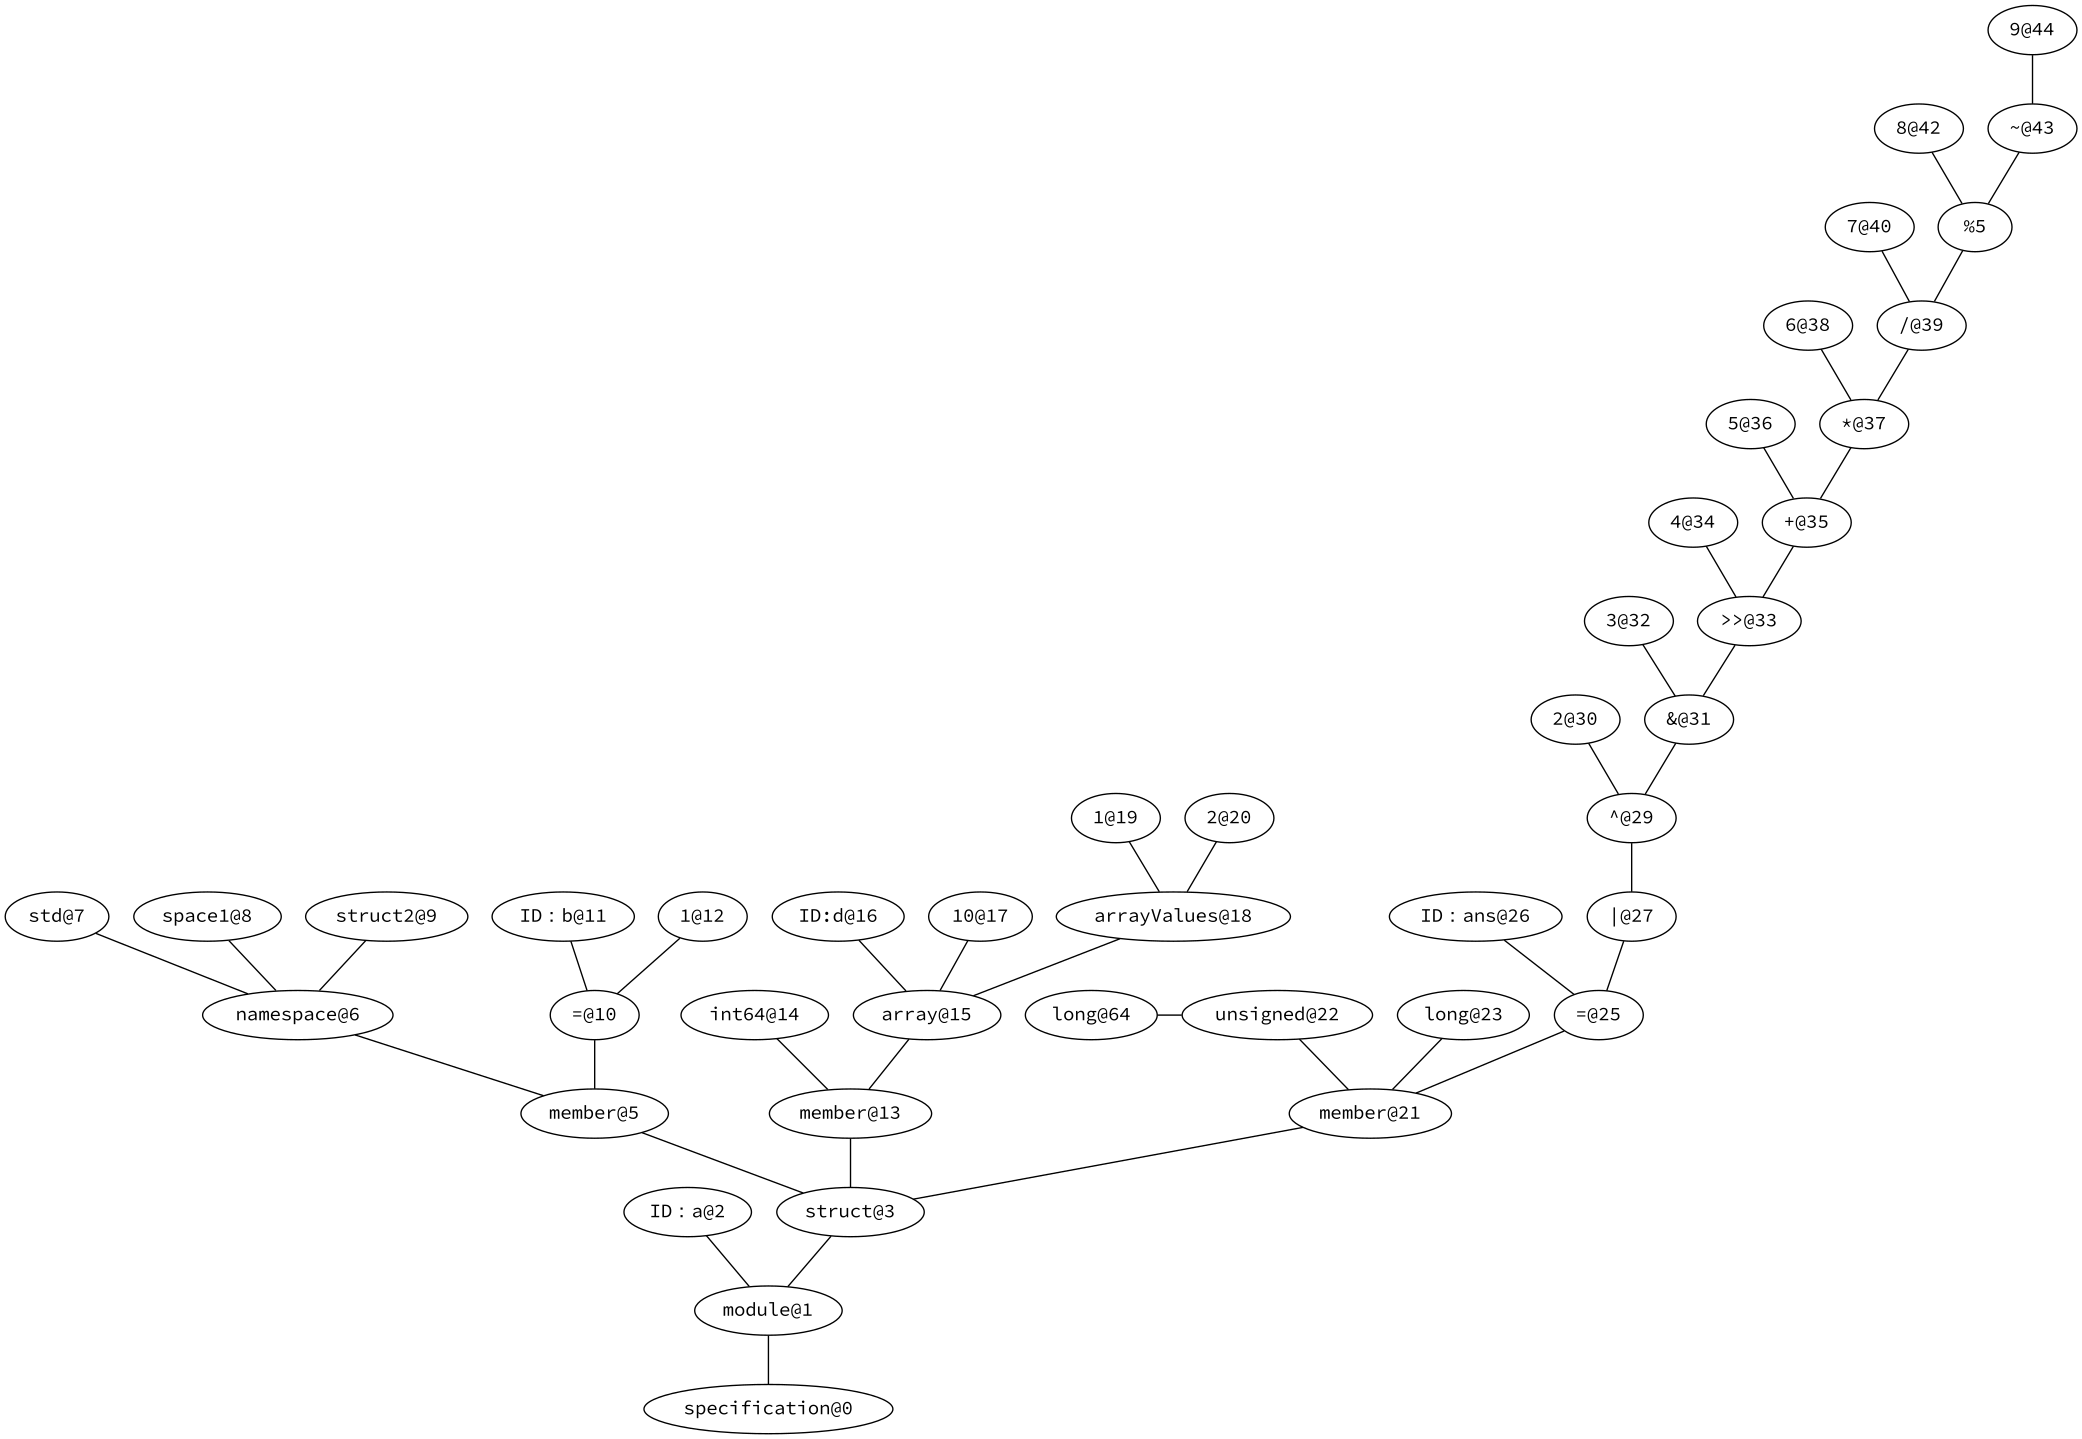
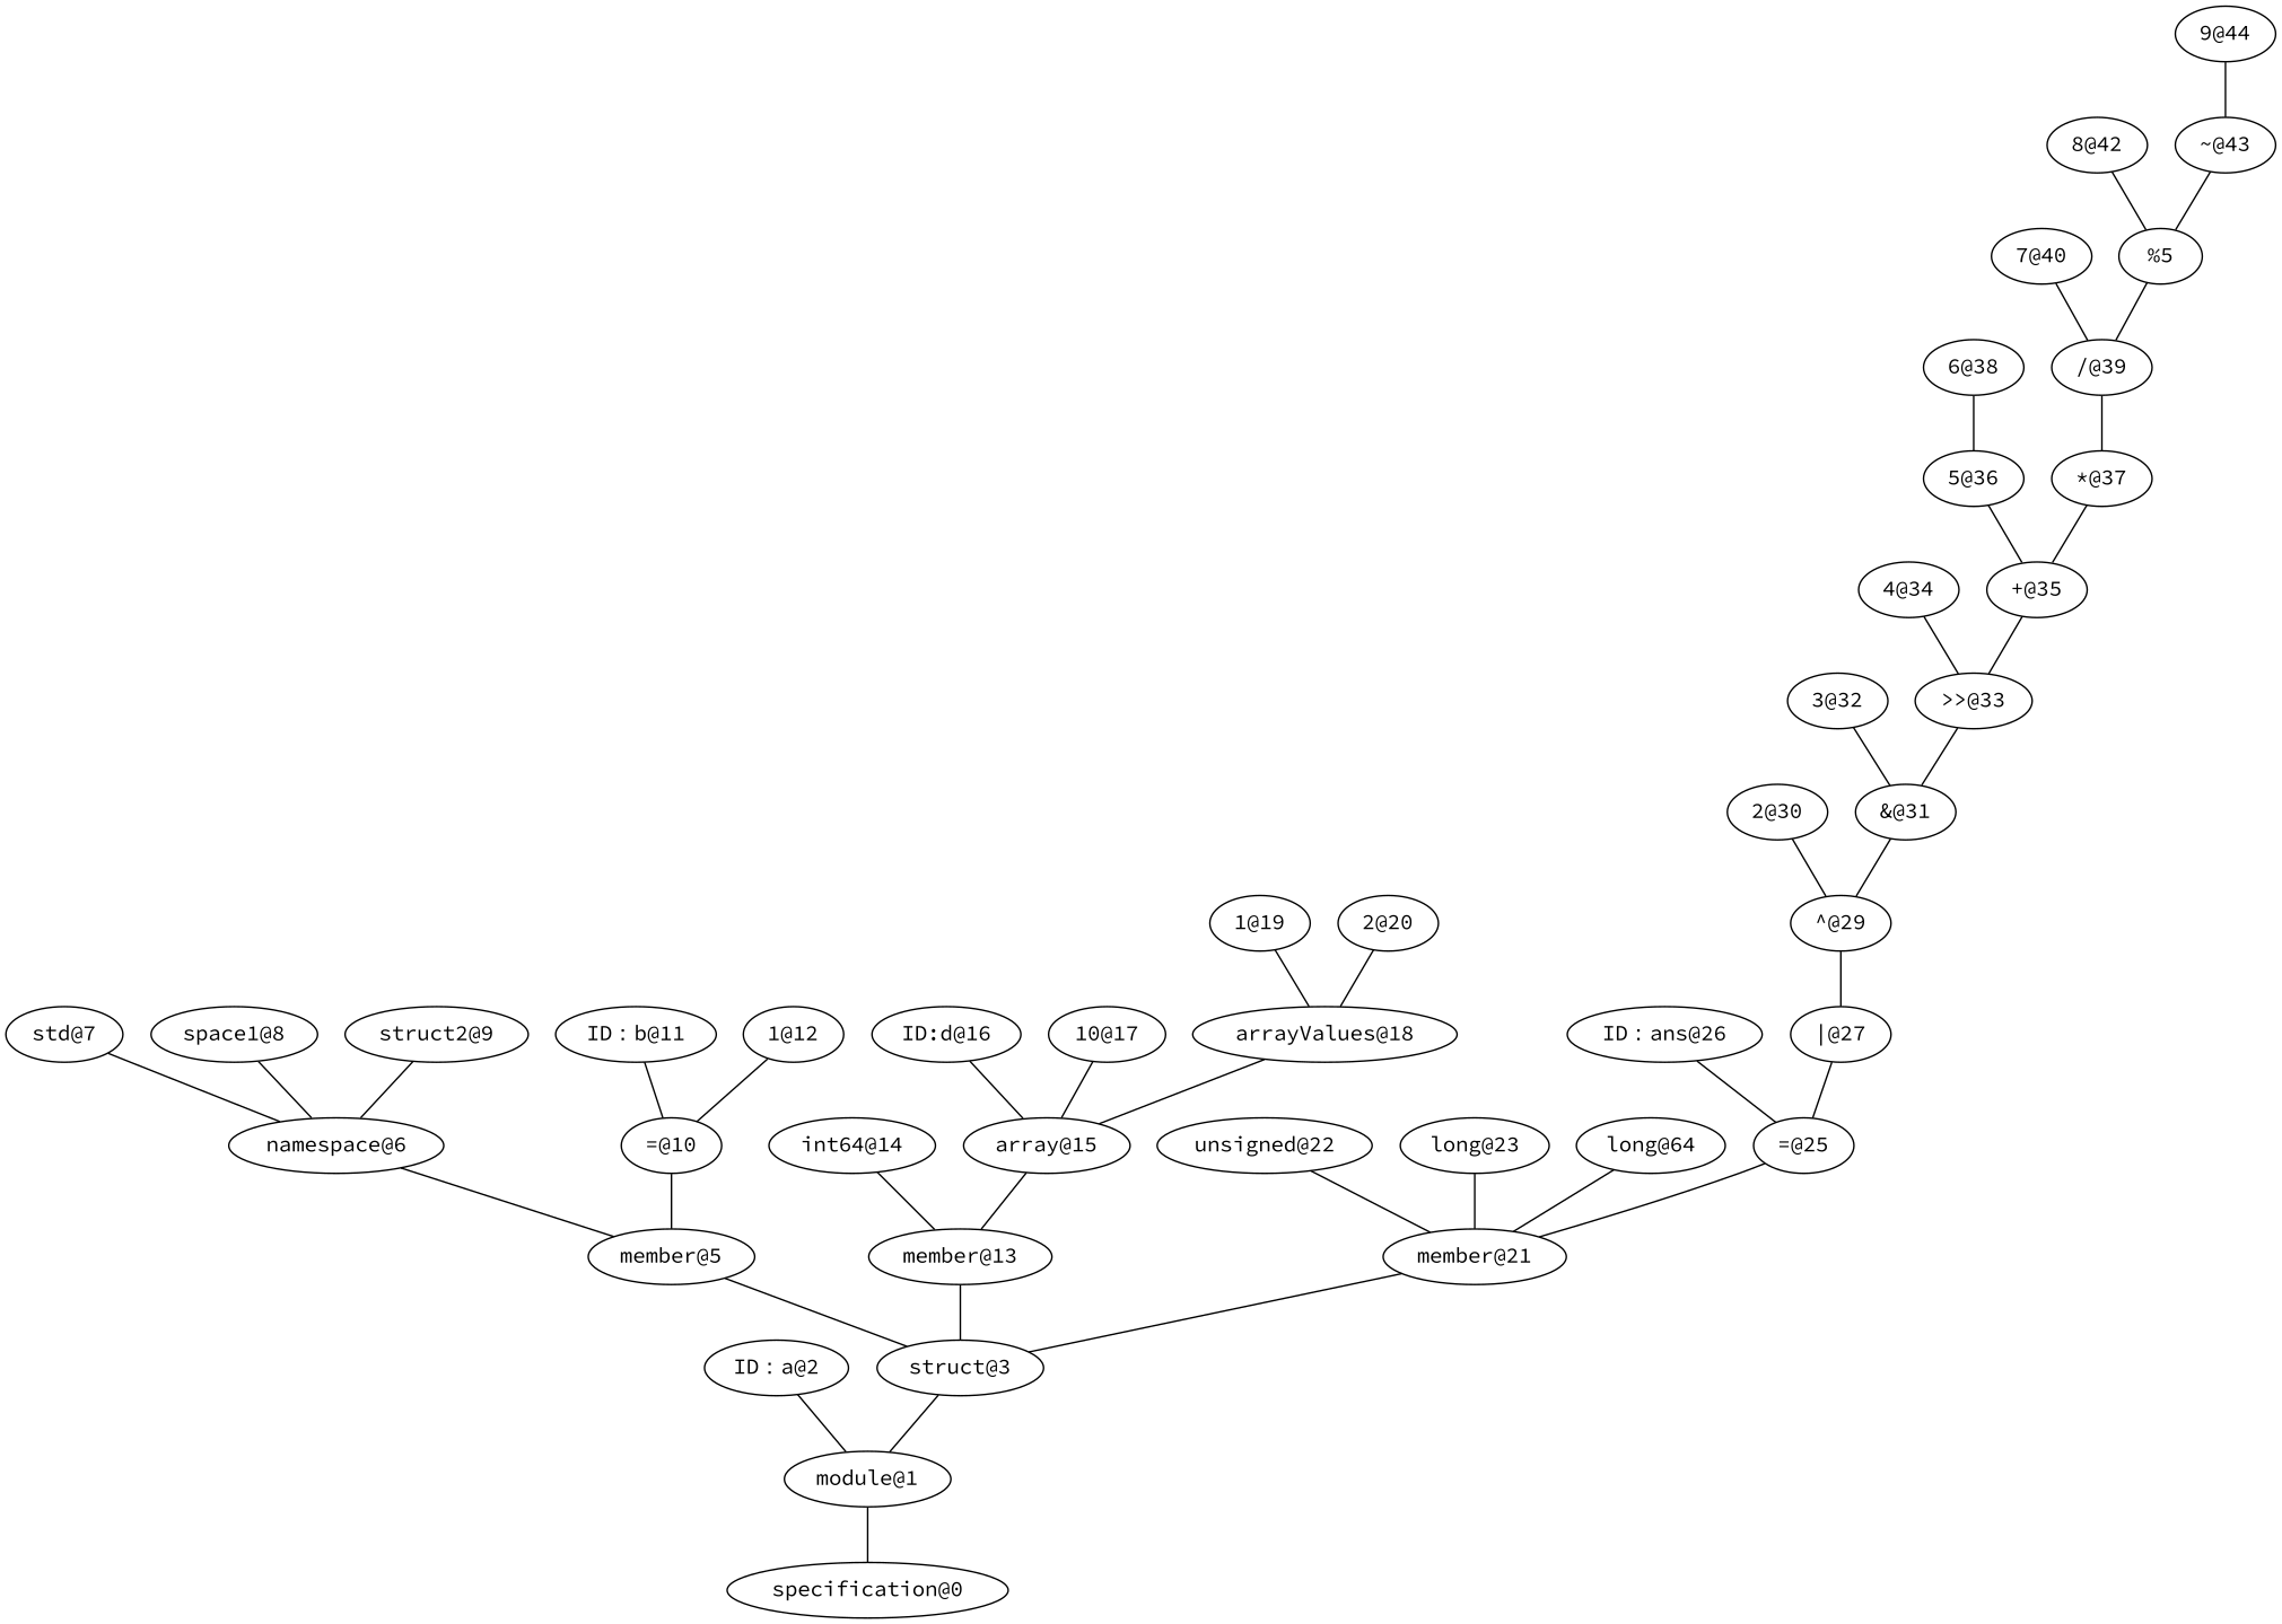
  graph {
    fontname="Source Code Pro"
    node [fontname="Source Code Pro"]
    edge [fontname="Source Code Pro"]
    "specification@0"
    "module@1"
    "ID：a@2"
    "struct@3"
    "member@5"
    "member@13"
    "member@21"
    "namespace@6"
    "=@10"
    "int64@14"
    "array@15"
    "unsigned@22"
    "long@23"
    n14 [label="long@64"]
    "=@25"
    "std@7"
    "space1@8"
    n18 [label="struct2@9"]
    "ID：b@11"
    "1@12"
    "ID:d@16"
    "10@17"
    "arrayValues@18"
    "ID：ans@26"
    "|@27"
    "1@19"
    "2@20"
    "^@29"
    "2@30"
    "&@31"
    "3@32"
    ">>@33"
    "4@34"
    "+@35"
    "5@36"
    "*@37"
    "6@38"
    "/@39"
    "7@40"
    "%5"
    "8@42"
    "~@43"
    "9@44"
    subgraph sub_1 {
      rank=same
      "specification@0"
    }
    subgraph sub_2 {
      rank=same
      "module@1"
    }
    subgraph sub_3 {
      rank=same
      "ID：a@2"
      "struct@3"
    }
    subgraph sub_4 {
      rank=same
      "member@5"
      "member@13"
      "member@21"
    }
    subgraph sub_5 {
      rank=same
      "namespace@6"
      "=@10"
      "int64@14"
      "array@15"
      "unsigned@22"
      "long@23"
      n14
      "=@25"
    }
    subgraph sub_6 {
      rank=same
      "std@7"
      "space1@8"
      n18
      "ID：b@11"
      "1@12"
      "ID:d@16"
      "10@17"
      "arrayValues@18"
      "ID：ans@26"
      "|@27"
    }
    subgraph sub_7 {
      rank=same
      "1@19"
      "2@20"
      "^@29"
    }
    subgraph sub_8 {
      rank=same
      "2@30"
      "&@31"
    }
    subgraph sub_9 {
      rank=same
      "3@32"
      ">>@33"
    }
    subgraph sub_10 {
      rank=same
      "4@34"
      "+@35"
    }
    subgraph sub_11 {
      rank=same
      "5@36"
      "*@37"
    }
    subgraph sub_12 {
      rank=same
      "6@38"
      "/@39"
    }
    subgraph sub_13 {
      rank=same
      "7@40"
      "%5"
    }
    subgraph sub_14 {
      rank=same
      "8@42"
      "~@43"
    }
    subgraph sub_15 {
      rank=same
      "9@44"
    }
    "module@1" -- "specification@0"
    "ID：a@2" -- "module@1"
    "struct@3" -- "module@1"
    "member@5" -- "struct@3"
    "member@13" -- "struct@3"
    "member@21" -- "struct@3"
    "namespace@6" -- "member@5"
    "=@10" -- "member@5"
    "int64@14" -- "member@13"
    "array@15" -- "member@13"
    "unsigned@22" -- "member@21"
    "long@23" -- "member@21"
-   n14 -- "unsigned@22"
+   n14 -- "member@21"
    "=@25" -- "member@21"
    "std@7" -- "namespace@6"
    "space1@8" -- "namespace@6"
    n18 -- "namespace@6"
    "ID：b@11" -- "=@10"
    "1@12" -- "=@10"
    "ID:d@16" -- "array@15"
    "10@17" -- "array@15"
    "arrayValues@18" -- "array@15"
    "ID：ans@26" -- "=@25"
    "|@27" -- "=@25"
    "1@19" -- "arrayValues@18"
    "2@20" -- "arrayValues@18"
    "^@29" -- "|@27"
    "2@30" -- "^@29"
    "&@31" -- "^@29"
    "3@32" -- "&@31"
    ">>@33" -- "&@31"
    "4@34" -- ">>@33"
    "+@35" -- ">>@33"
    "5@36" -- "+@35"
    "*@37" -- "+@35"
-   "6@38" -- "*@37"
+   "6@38" -- "5@36"
    "/@39" -- "*@37"
    "7@40" -- "/@39"
    "%5" -- "/@39"
    "8@42" -- "%5"
    "~@43" -- "%5"
    "9@44" -- "~@43"
  }
